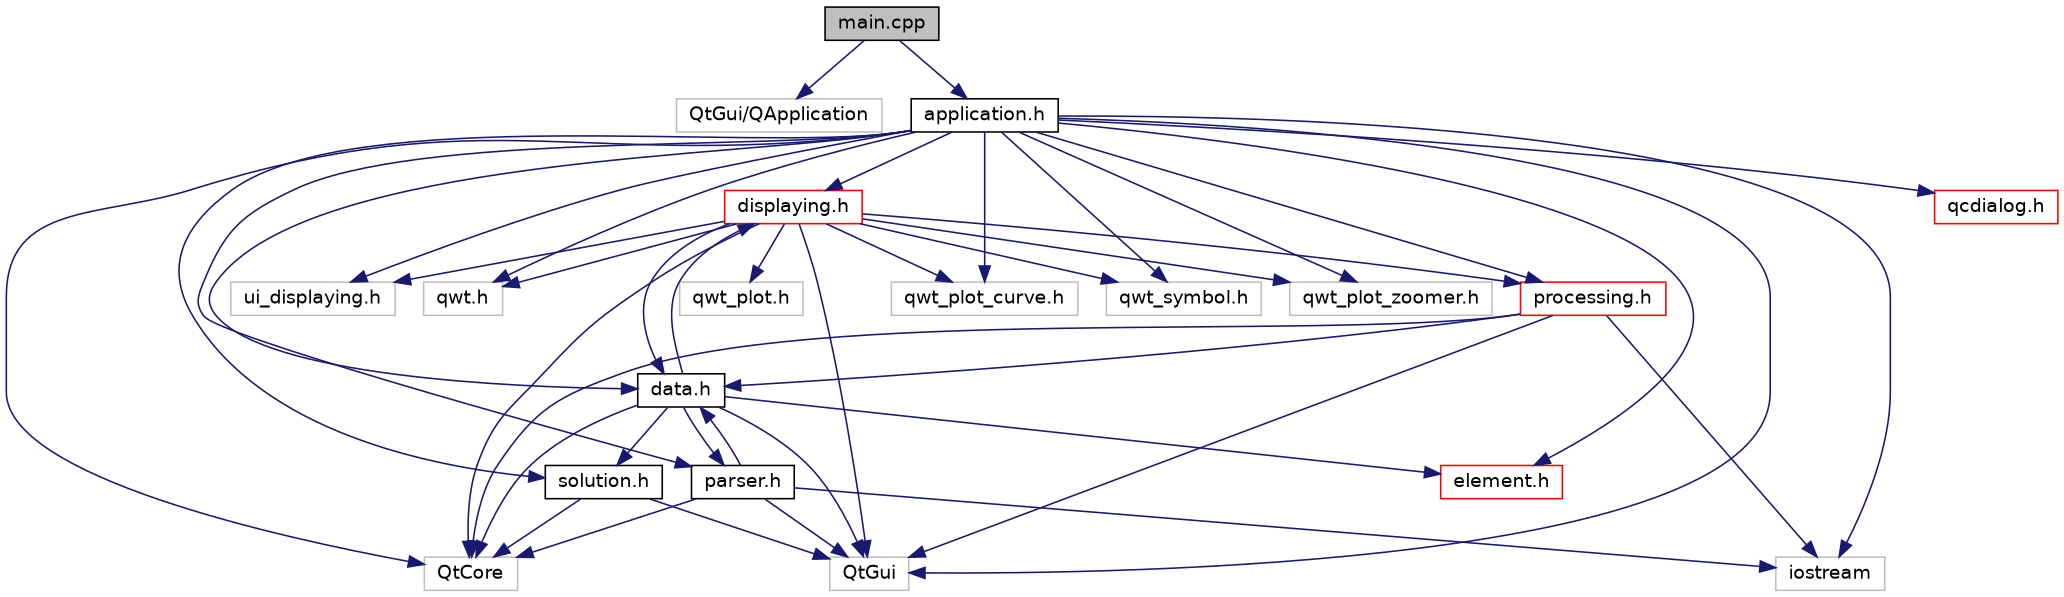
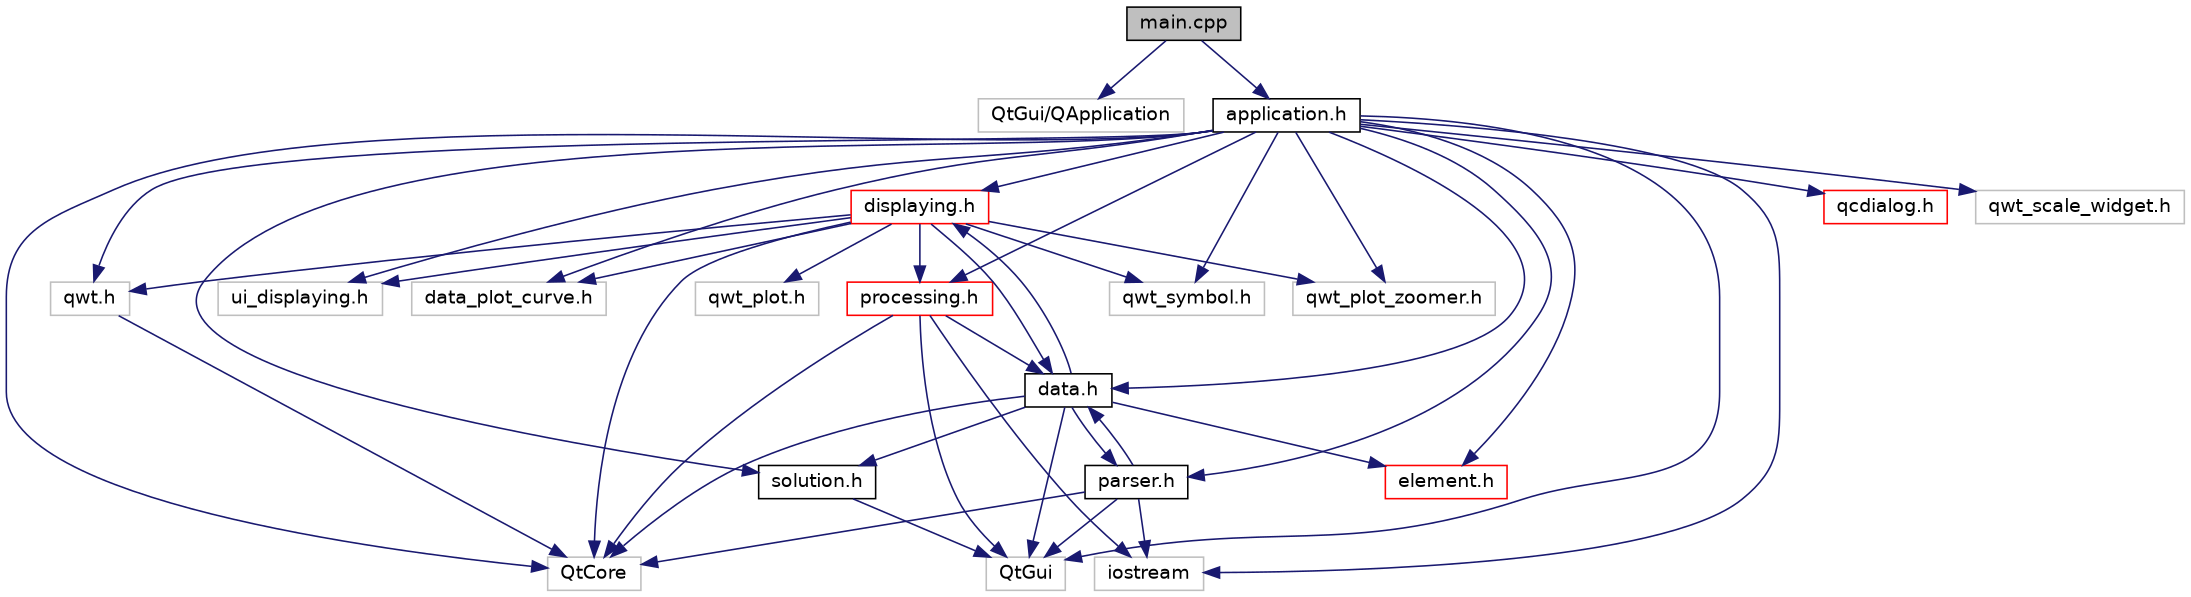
  digraph {
    node [color=grey75 fillcolor=white fontname=Helvetica fontsize=12 shape=record style=filled]
    edge [color=midnightblue fontname=Helvetica fontsize=12 labelfontname=Helvetica labelfontsize=12 style=solid]
    n1 [color=black fillcolor=grey75 fontcolor=black height=0.2 label="main.cpp" width=0.4]
    n2 [height=0.2 label="QtGui/QApplication" width=0.4]
    n3 [color=black height=0.2 label="application.h" width=0.4]
    n4 [height=0.2 label=QtGui width=0.4]
    n5 [height=0.2 label=QtCore width=0.4]
    n6 [color=red height=0.2 label="displaying.h" width=0.4]
    n7 [height=0.2 label="ui_displaying.h" width=0.4]
    n8 [color=black height=0.2 label="data.h" width=0.4]
    n9 [color=red height=0.2 label="element.h" width=0.4]
    n10 [color=black height=0.2 label="solution.h" width=0.4]
    n11 [color=black height=0.2 label="parser.h" width=0.4]
    n12 [height=0.2 label=iostream width=0.4]
    n13 [color=red height=0.2 label="processing.h" width=0.4]
    n14 [height=0.2 label="qwt.h" width=0.4]
-   n15 [height=0.2 label="qwt_plot_curve.h" width=0.4]
+   n15 [height=0.2 label="data_plot_curve.h" width=0.4]
    n16 [height=0.2 label="qwt_symbol.h" width=0.4]
    n17 [height=0.2 label="qwt_plot_zoomer.h" width=0.4]
    n18 [color=red height=0.2 label="qcdialog.h" width=0.4]
+   n19 [height=0.2 label="qwt_scale_widget.h" width=0.4]
    n20 [height=0.2 label="qwt_plot.h" width=0.4]
    n1 -> n2
    n1 -> n3
    n3 -> n4
    n3 -> n5
    n3 -> n6
    n3 -> n7
    n3 -> n8
    n3 -> n9
    n3 -> n10
    n3 -> n11
    n3 -> n12
    n3 -> n13
    n3 -> n14
    n3 -> n15
    n3 -> n16
    n3 -> n17
    n3 -> n18
-   n6 -> n4
+   n3 -> n19
    n6 -> n5
    n6 -> n7
    n6 -> n8
    n6 -> n13
    n6 -> n14
    n6 -> n15
    n6 -> n16
    n6 -> n17
    n6 -> n20
    n8 -> n4
    n8 -> n5
    n8 -> n6
    n8 -> n9
    n8 -> n10
    n8 -> n11
    n10 -> n4
-   n10 -> n5
+   n14 -> n5
    n11 -> n4
    n11 -> n5
    n11 -> n8
    n11 -> n12
    n13 -> n4
    n13 -> n5
    n13 -> n8
    n13 -> n12
  }
